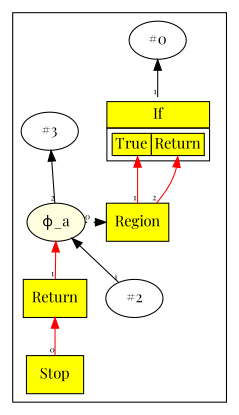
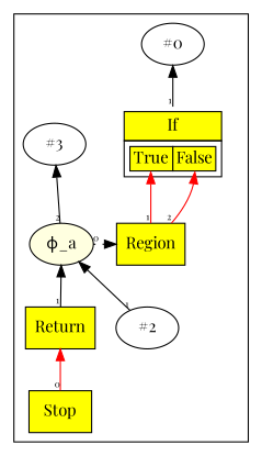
  digraph {
    concentrate=true
    fontname="Playfair Display"
    ordering=in
    rankdir=BT
    node [fontname="Playfair Display"]
    edge [fontname="Playfair Display" fontsize=8 taillabel=1]
    n1 [fillcolor=yellow label=Region shape=box style=filled]
    n2 [fillcolor=lightyellow label="&phi;_a" style=filled]
    n3 [fillcolor=yellow label=Return shape=box style=filled]
    n4 [fillcolor=yellow label=Stop shape=box style=filled]
    n5 [label="#0"]
-   n6 [label=< 			<TABLE BORDER="0" CELLBORDER="1" CELLSPACING="0" CELLPADDING="4"> 			<TR><TD BGCOLOR="yellow">If</TD></TR> 			<TR><TD> 				<TABLE BORDER="0" CELLBORDER="1" CELLSPACING="0"> 				<TR><TD PORT="p0" BGCOLOR="yellow">True</TD><TD PORT="p1" BGCOLOR="yellow">Return</TD></TR> 				</TABLE> 			</TD></TR> 			</TABLE>> shape=plaintext]
+   n6 [label=< 			<TABLE BORDER="0" CELLBORDER="1" CELLSPACING="0" CELLPADDING="4"> 			<TR><TD BGCOLOR="yellow">If</TD></TR> 			<TR><TD> 				<TABLE BORDER="0" CELLBORDER="1" CELLSPACING="0"> 				<TR><TD PORT="p0" BGCOLOR="yellow">True</TD><TD PORT="p1" BGCOLOR="yellow">False</TD></TR> 				</TABLE> 			</TD></TR> 			</TABLE>> shape=plaintext]
    n7 [label="#2"]
    n8 [label="#3"]
    subgraph cluster_1 {
      n3
      n4
      n5
      n6
      n7
      n8
      subgraph sub_2 {
        rank=same
        n1
        n2
      }
    }
    n1 -> n6 [color=red headport=p0]
    n1 -> n6 [color=red headport=p1 taillabel=2]
    n2 -> n1 [style=dotted taillabel=0]
    n2 -> n8 [taillabel=2]
-   n3 -> n2 [color=red]
+   n3 -> n2
    n4 -> n3 [color=red taillabel=0]
    n6 -> n5
    n7 -> n2
  }
